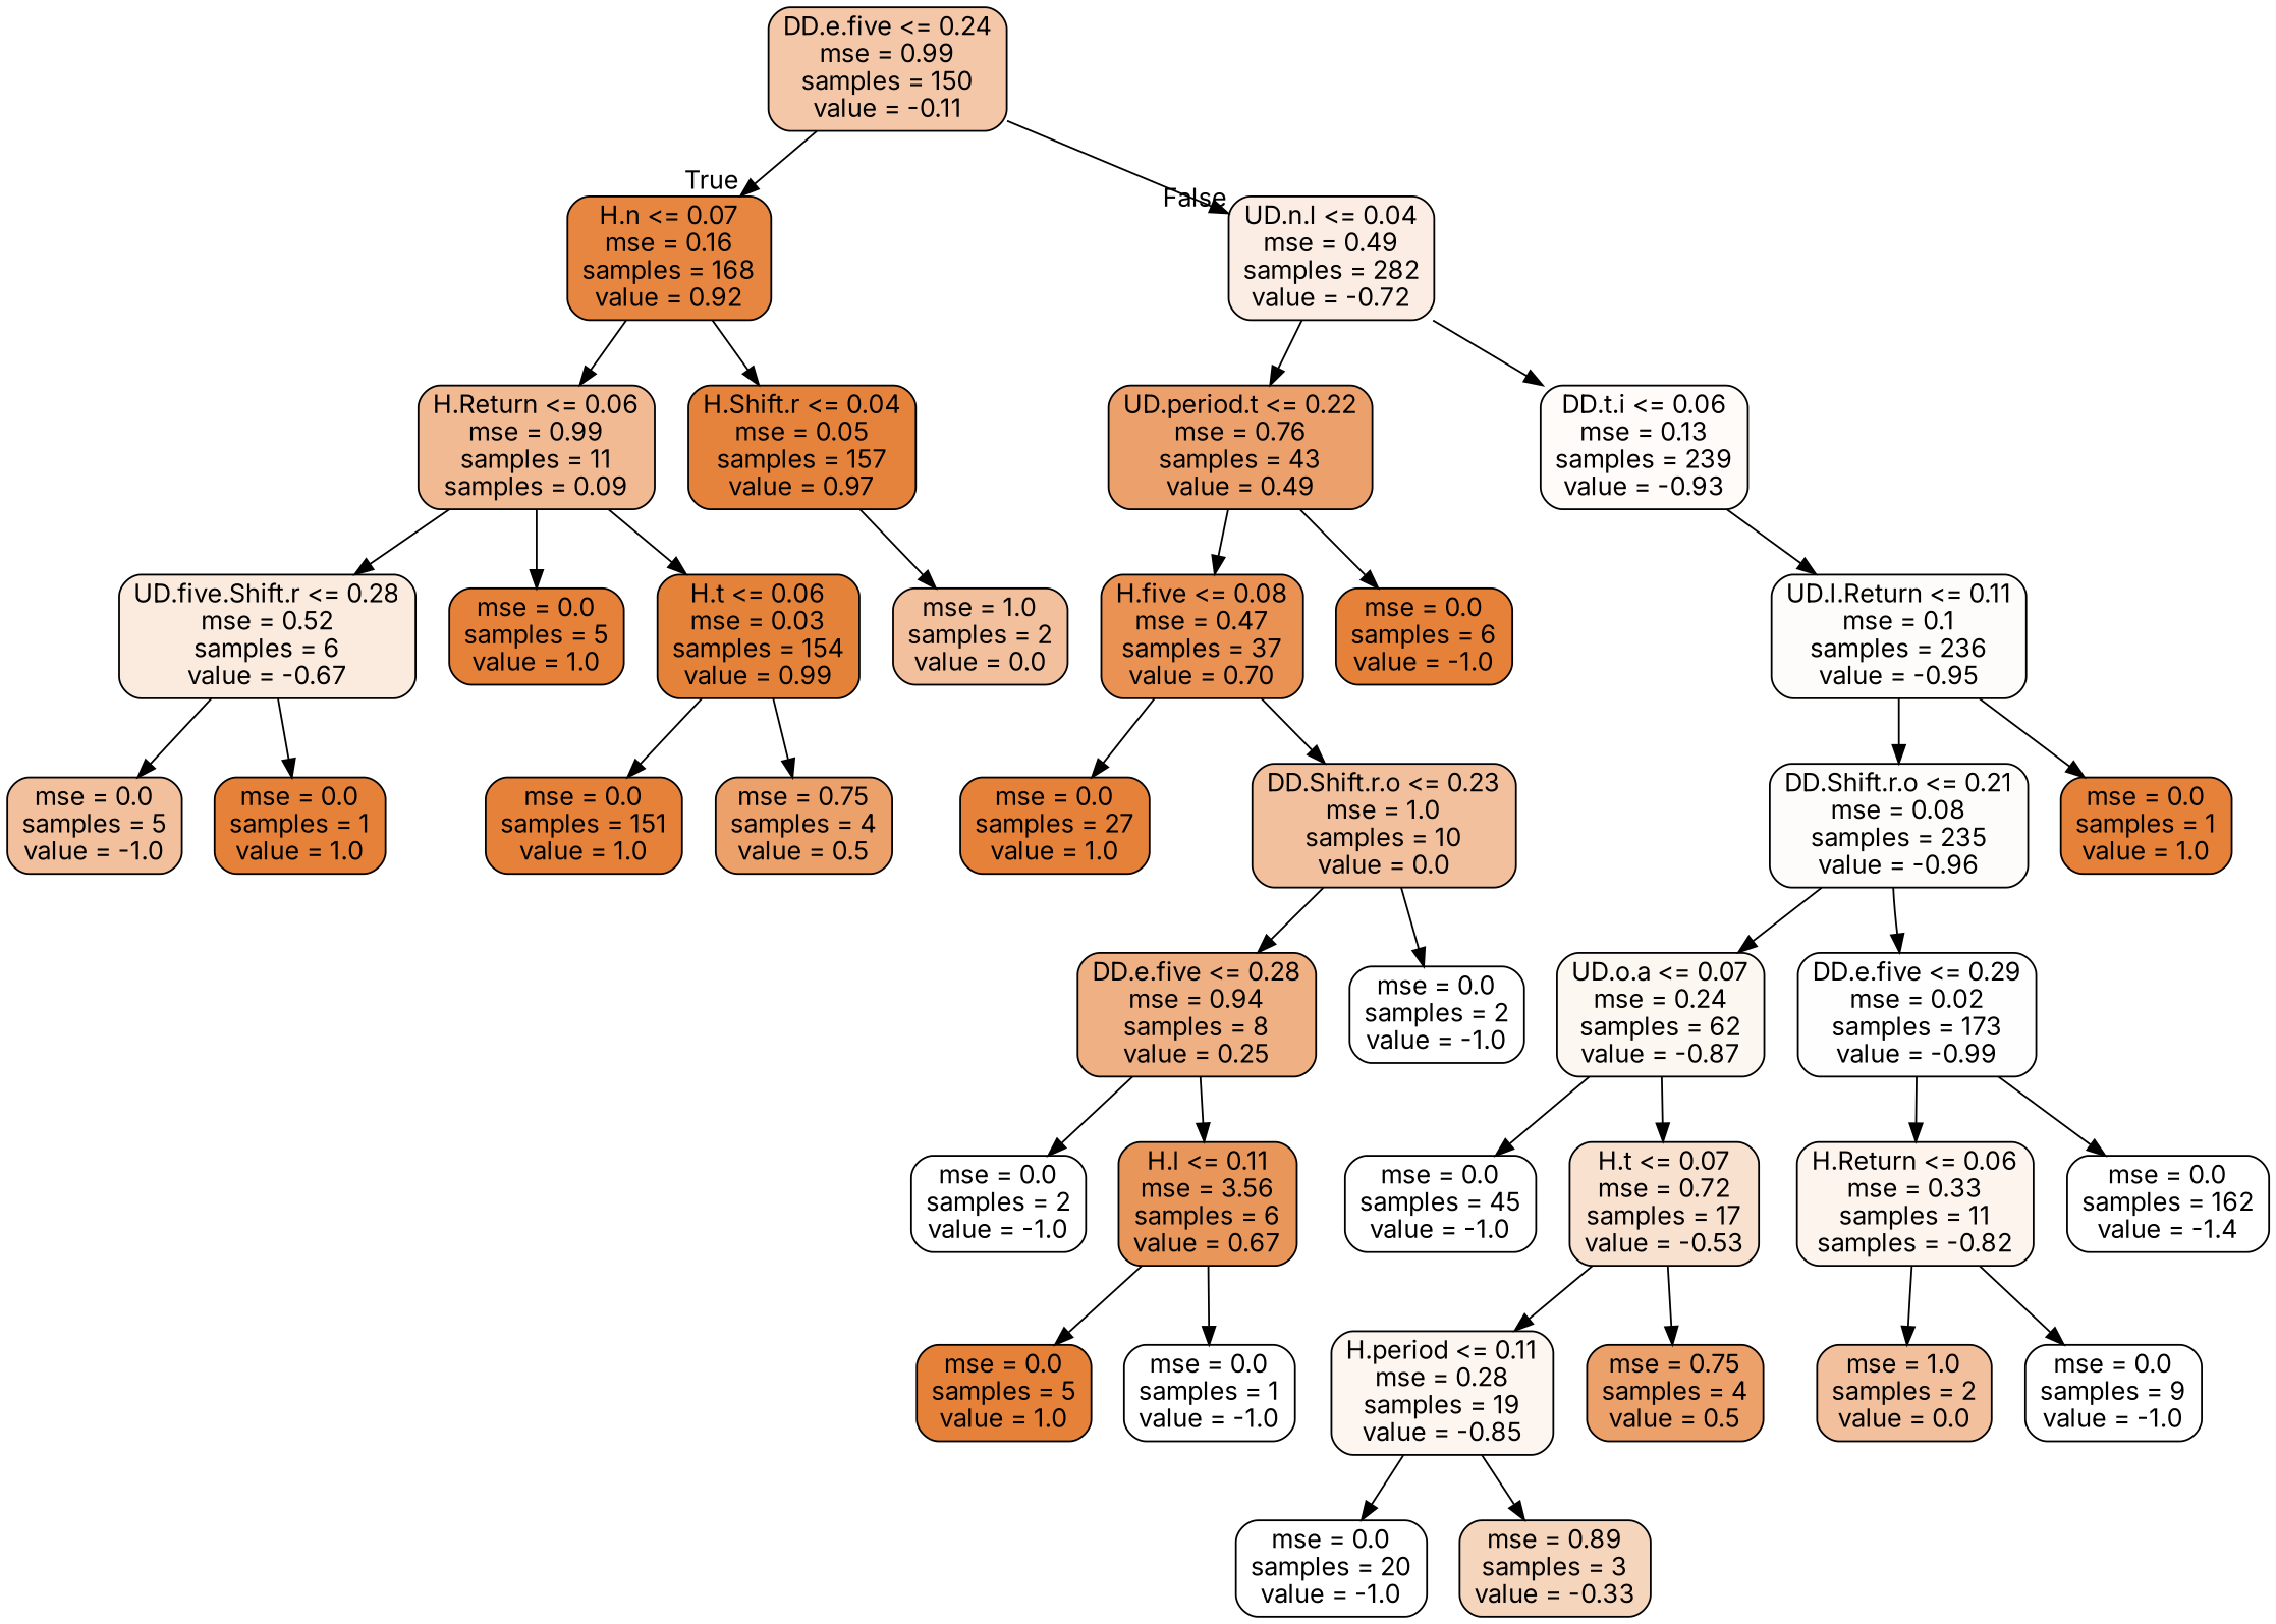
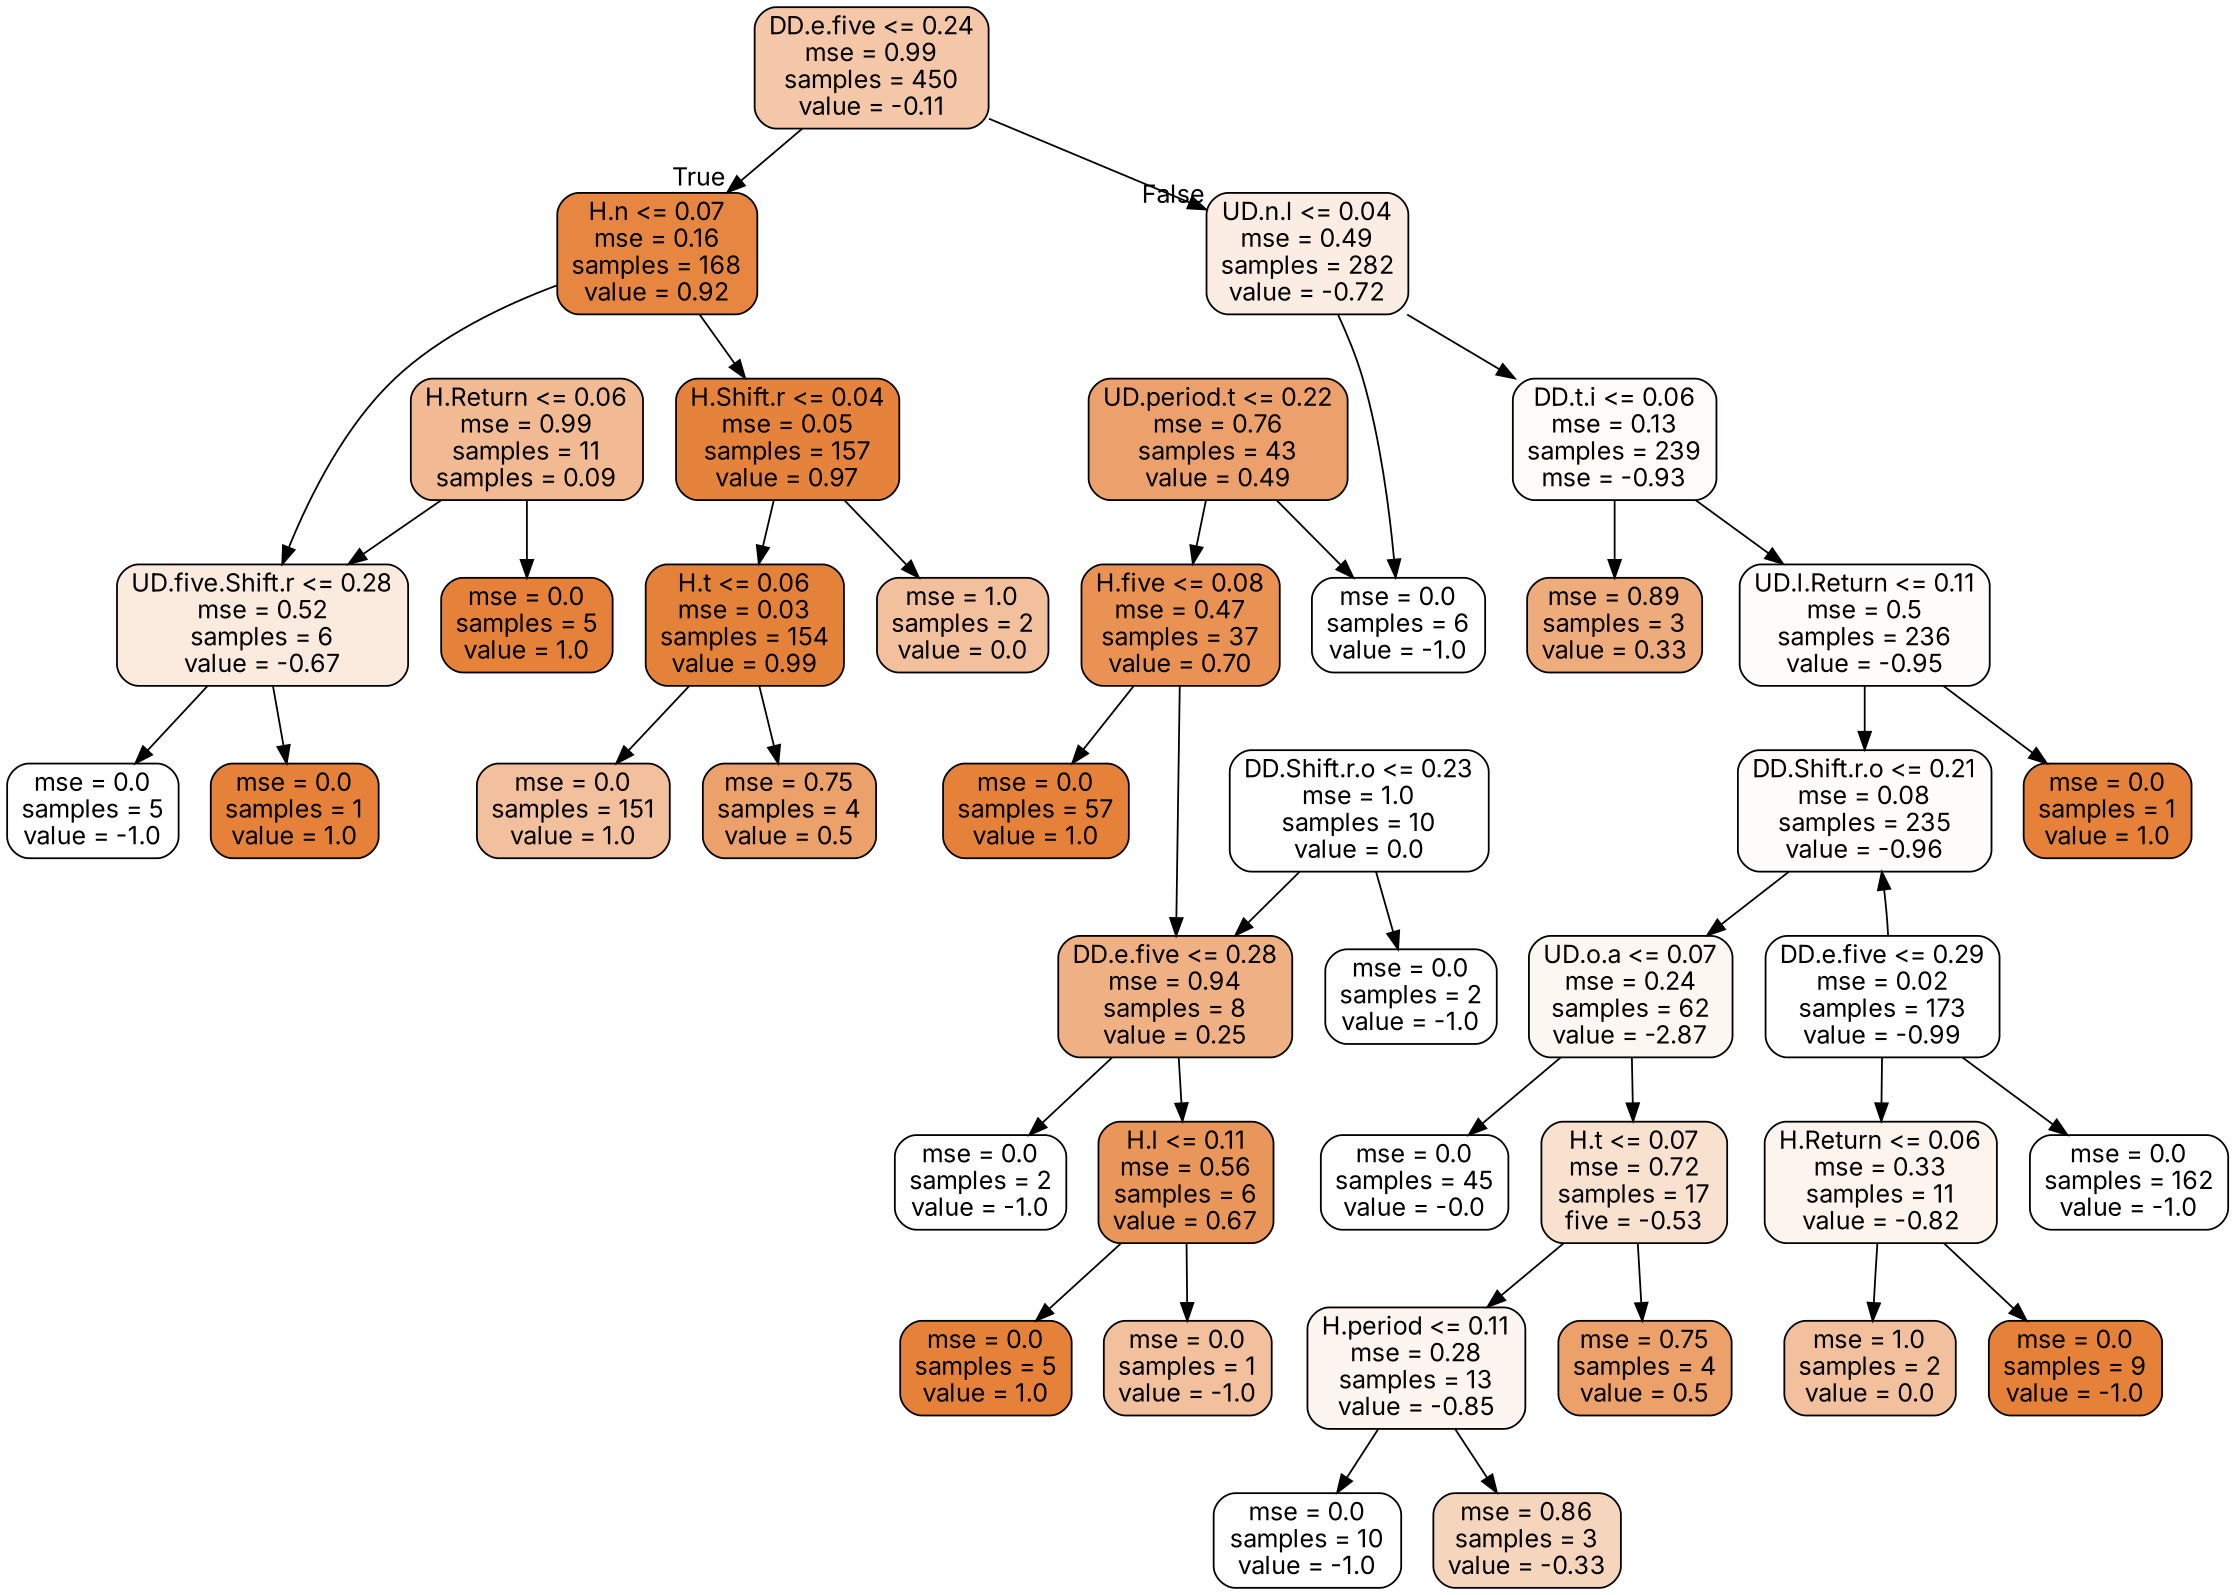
  digraph {
    fontname=Inter
    node [color=black fillcolor="#ffffff" fontname=Inter shape=box style="filled, rounded"]
    edge [fontname=Inter]
-   n1 [fillcolor="#f3c7a7" label="DD.e.five <= 0.24\nmse = 0.99\nsamples = 150\nvalue = -0.11"]
+   n1 [fillcolor="#f3c7a7" label="DD.e.five <= 0.24\nmse = 0.99\nsamples = 450\nvalue = -0.11"]
    n2 [fillcolor="#e68641" label="H.n <= 0.07\nmse = 0.16\nsamples = 168\nvalue = 0.92"]
    n3 [fillcolor="#fbede3" label="UD.n.l <= 0.04\nmse = 0.49\nsamples = 282\nvalue = -0.72"]
    n4 [fillcolor="#f1ba93" label="H.Return <= 0.06\nmse = 0.99\nsamples = 11\nsamples = 0.09"]
    n5 [fillcolor="#e5833c" label="H.Shift.r <= 0.04\nmse = 0.05\nsamples = 157\nvalue = 0.97"]
    n6 [fillcolor="#eca16c" label="UD.period.t <= 0.22\nmse = 0.76\nsamples = 43\nvalue = 0.49"]
-   n7 [fillcolor="#fefbf8" label="DD.t.i <= 0.06\nmse = 0.13\nsamples = 239\nvalue = -0.93"]
+   n7 [fillcolor="#fefbf8" label="DD.t.i <= 0.06\nmse = 0.13\nsamples = 239\nmse = -0.93"]
    n8 [fillcolor="#e58139" label="mse = 0.0\nsamples = 5\nvalue = 1.0"]
    n9 [fillcolor="#fbeade" label="UD.five.Shift.r <= 0.28\nmse = 0.52\nsamples = 6\nvalue = -0.67"]
    n10 [fillcolor="#f2c09c" label="mse = 1.0\nsamples = 2\nvalue = 0.0"]
    n11 [fillcolor="#e5823a" label="H.t <= 0.06\nmse = 0.03\nsamples = 154\nvalue = 0.99"]
    n12 [fillcolor="#e58139" label="mse = 0.0\nsamples = 1\nvalue = 1.0"]
-   n13 [fillcolor="#f2c09c" label="mse = 0.0\nsamples = 5\nvalue = -1.0"]
+   n13 [label="mse = 0.0\nsamples = 5\nvalue = -1.0"]
    n14 [fillcolor="#eca06a" label="mse = 0.75\nsamples = 4\nvalue = 0.5"]
-   n15 [fillcolor="#e58139" label="mse = 0.0\nsamples = 151\nvalue = 1.0"]
+   n15 [fillcolor="#f2c09c" label="mse = 0.0\nsamples = 151\nvalue = 1.0"]
    n16 [fillcolor="#e99254" label="H.five <= 0.08\nmse = 0.47\nsamples = 37\nvalue = 0.70"]
-   n17 [fillcolor="#e58139" label="mse = 0.0\nsamples = 6\nvalue = -1.0"]
-   n19 [fillcolor="#fefcfa" label="UD.l.Return <= 0.11\nmse = 0.1\nsamples = 236\nvalue = -0.95"]
-   n20 [fillcolor="#e58139" label="mse = 0.0\nsamples = 27\nvalue = 1.0"]
-   n21 [fillcolor="#f2c09c" label="DD.Shift.r.o <= 0.23\nmse = 1.0\nsamples = 10\nvalue = 0.0"]
+   n17 [label="mse = 0.0\nsamples = 6\nvalue = -1.0"]
+   n18 [fillcolor="#eeab7b" label="mse = 0.89\nsamples = 3\nvalue = 0.33"]
+   n19 [fillcolor="#fefcfa" label="UD.l.Return <= 0.11\nmse = 0.5\nsamples = 236\nvalue = -0.95"]
+   n20 [fillcolor="#e58139" label="mse = 0.0\nsamples = 57\nvalue = 1.0"]
+   n21 [label="DD.Shift.r.o <= 0.23\nmse = 1.0\nsamples = 10\nvalue = 0.0"]
    n22 [fillcolor="#efb083" label="DD.e.five <= 0.28\nmse = 0.94\nsamples = 8\nvalue = 0.25"]
    n23 [label="mse = 0.0\nsamples = 2\nvalue = -1.0"]
    n24 [label="mse = 0.0\nsamples = 2\nvalue = -1.0"]
-   n25 [fillcolor="#e9965a" label="H.l <= 0.11\nmse = 3.56\nsamples = 6\nvalue = 0.67"]
+   n25 [fillcolor="#e9965a" label="H.l <= 0.11\nmse = 0.56\nsamples = 6\nvalue = 0.67"]
    n26 [fillcolor="#e58139" label="mse = 0.0\nsamples = 5\nvalue = 1.0"]
-   n27 [label="mse = 0.0\nsamples = 1\nvalue = -1.0"]
+   n27 [fillcolor="#f2c09c" label="mse = 0.0\nsamples = 1\nvalue = -1.0"]
    n28 [fillcolor="#e58139" label="mse = 0.0\nsamples = 1\nvalue = 1.0"]
    n29 [fillcolor="#fefcfb" label="DD.Shift.r.o <= 0.21\nmse = 0.08\nsamples = 235\nvalue = -0.96"]
-   n30 [fillcolor="#fdf7f2" label="UD.o.a <= 0.07\nmse = 0.24\nsamples = 62\nvalue = -0.87"]
+   n30 [fillcolor="#fdf7f2" label="UD.o.a <= 0.07\nmse = 0.24\nsamples = 62\nvalue = -2.87"]
    n31 [fillcolor="#fffefe" label="DD.e.five <= 0.29\nmse = 0.02\nsamples = 173\nvalue = -0.99"]
-   n32 [label="mse = 0.0\nsamples = 45\nvalue = -1.0"]
-   n33 [fillcolor="#f9e1d0" label="H.t <= 0.07\nmse = 0.72\nsamples = 17\nvalue = -0.53"]
-   n34 [fillcolor="#fdf4ed" label="H.Return <= 0.06\nmse = 0.33\nsamples = 11\nsamples = -0.82"]
-   n35 [label="mse = 0.0\nsamples = 162\nvalue = -1.4"]
-   n36 [fillcolor="#fdf5f0" label="H.period <= 0.11\nmse = 0.28\nsamples = 19\nvalue = -0.85"]
+   n32 [label="mse = 0.0\nsamples = 45\nvalue = -0.0"]
+   n33 [fillcolor="#f9e1d0" label="H.t <= 0.07\nmse = 0.72\nsamples = 17\nfive = -0.53"]
+   n34 [fillcolor="#fdf4ed" label="H.Return <= 0.06\nmse = 0.33\nsamples = 11\nvalue = -0.82"]
+   n35 [label="mse = 0.0\nsamples = 162\nvalue = -1.0"]
+   n36 [fillcolor="#fdf5f0" label="H.period <= 0.11\nmse = 0.28\nsamples = 13\nvalue = -0.85"]
    n37 [fillcolor="#eca06a" label="mse = 0.75\nsamples = 4\nvalue = 0.5"]
-   n38 [label="mse = 0.0\nsamples = 20\nvalue = -1.0"]
-   n39 [fillcolor="#f6d5bd" label="mse = 0.89\nsamples = 3\nvalue = -0.33"]
+   n38 [label="mse = 0.0\nsamples = 10\nvalue = -1.0"]
+   n39 [fillcolor="#f6d5bd" label="mse = 0.86\nsamples = 3\nvalue = -0.33"]
    n40 [fillcolor="#f2c09c" label="mse = 1.0\nsamples = 2\nvalue = 0.0"]
-   n41 [label="mse = 0.0\nsamples = 9\nvalue = -1.0"]
+   n41 [fillcolor="#e58139" label="mse = 0.0\nsamples = 9\nvalue = -1.0"]
    n1 -> n2 [headlabel=True labelangle=45 labeldistance=2.5]
    n1 -> n3 [headlabel=False labelangle=-45 labeldistance=2.5]
-   n2 -> n4
+   n2 -> n9
    n2 -> n5
-   n3 -> n6
+   n3 -> n17
    n3 -> n7
    n4 -> n8
    n4 -> n9
    n5 -> n10
-   n4 -> n11
+   n5 -> n11
    n6 -> n16
    n6 -> n17
+   n7 -> n18
    n7 -> n19
    n9 -> n12
    n9 -> n13
    n11 -> n14
    n11 -> n15
    n16 -> n20
-   n16 -> n21
+   n16 -> n22
    n19 -> n28
    n19 -> n29
    n21 -> n22
    n21 -> n23
    n22 -> n24
    n22 -> n25
    n25 -> n26
    n25 -> n27
    n29 -> n30
-   n29 -> n31
+   n31 -> n29
    n30 -> n32
    n30 -> n33
    n31 -> n34
    n31 -> n35
    n33 -> n36
    n33 -> n37
    n34 -> n40
    n34 -> n41
    n36 -> n38
    n36 -> n39
  }
